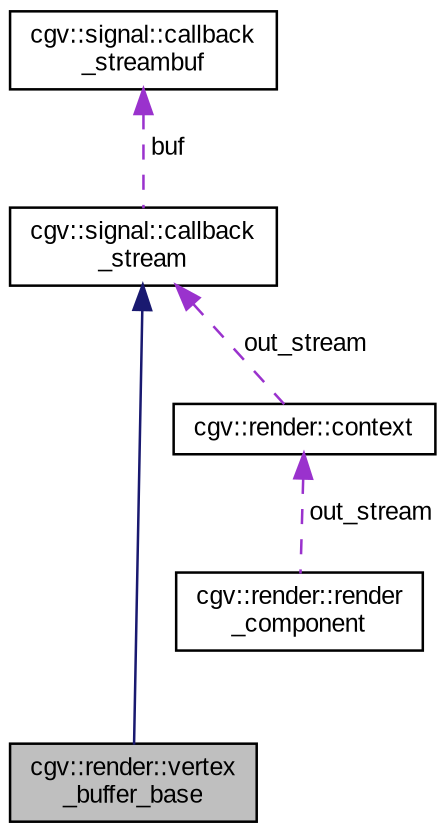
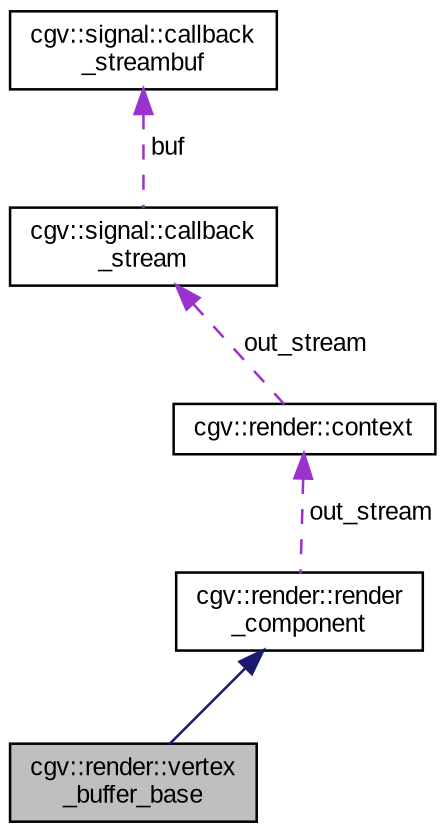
  digraph {
    fontname="Liberation Sans"
    node [color=black fontname="Liberation Sans" fontsize=10 shape=record]
    edge [color=darkorchid3 dir=back fontname="Liberation Sans" fontsize=10 labelfontname=Helvetica labelfontsize=10 style=dashed]
    n1 [fillcolor=grey75 fontcolor=black height=0.2 label="cgv::render::vertex\l_buffer_base" style=filled width=0.4]
    n2 [height=0.2 label="cgv::render::render\l_component" width=0.4]
    n3 [height=0.2 label="cgv::render::context" width=0.4]
    n4 [height=0.2 label="cgv::signal::callback\l_stream" width=0.4]
    n5 [height=0.2 label="cgv::signal::callback\l_streambuf" width=0.4]
-   n4 -> n1 [color=midnightblue style=solid]
+   n2 -> n1 [color=midnightblue style=solid]
    n3 -> n2 [label=" out_stream"]
    n4 -> n3 [label=" out_stream"]
    n5 -> n4 [label=" buf"]
  }
